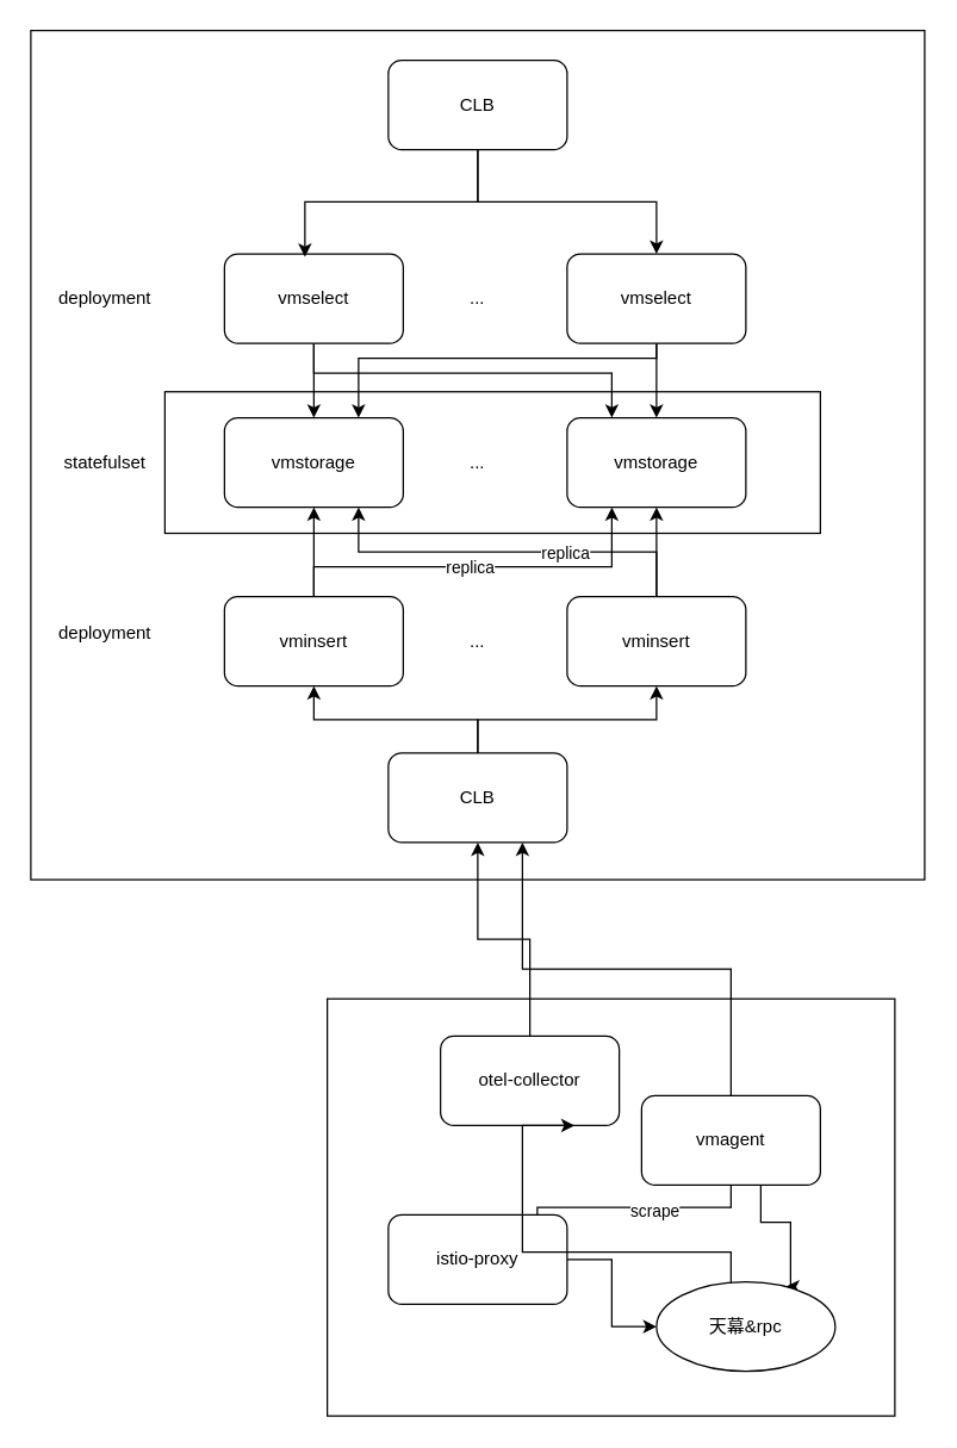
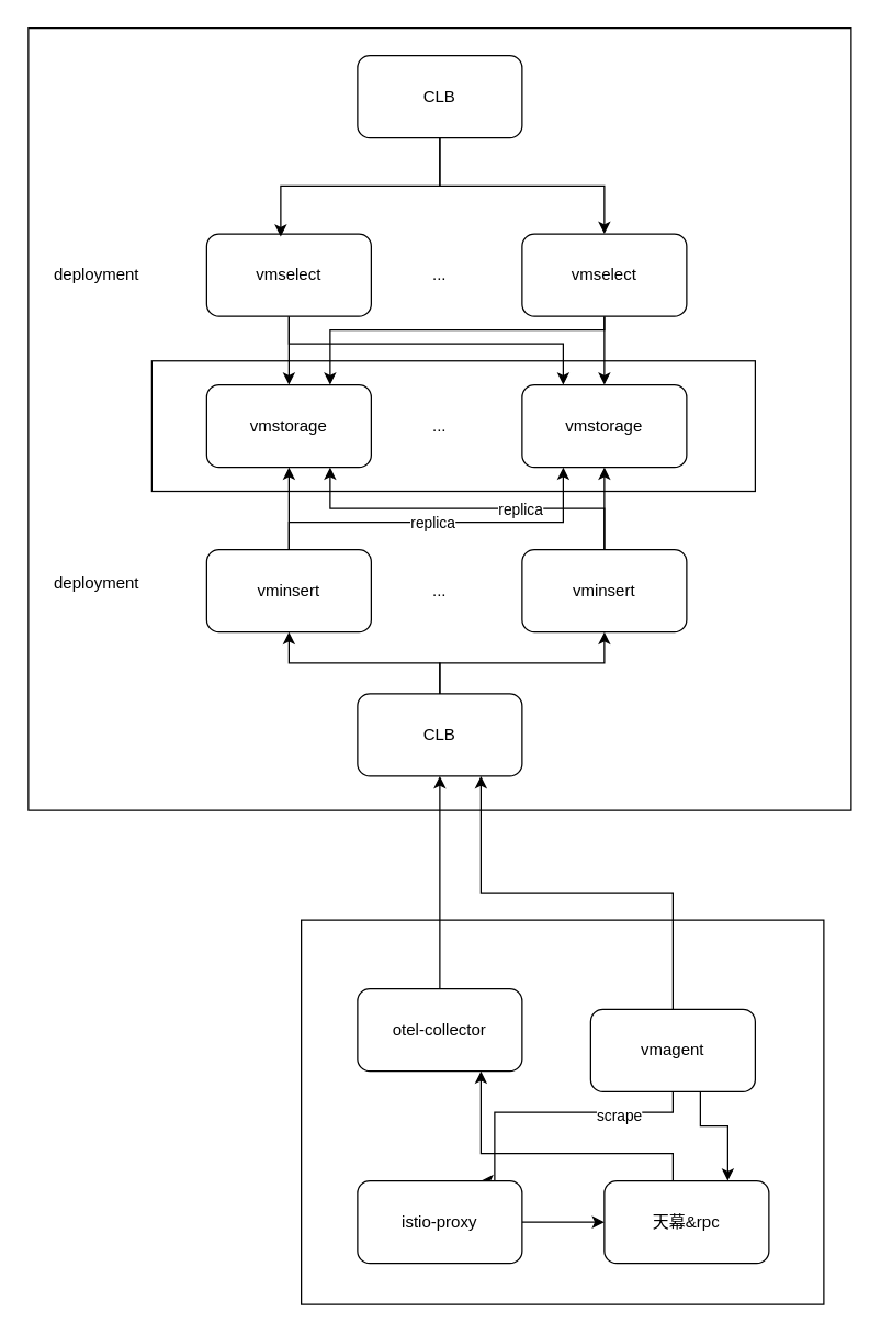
  <mxCell id="0" />
  <mxCell id="1" parent="0" />
  <mxCell id="2" value="" style="rounded=0;whiteSpace=wrap;html=1;" vertex="1" parent="1"><mxGeometry x="20" y="20" width="600" height="570" as="geometry" /></mxCell>
  <mxCell id="3" value="" style="rounded=0;whiteSpace=wrap;html=1;" vertex="1" parent="1"><mxGeometry x="219" y="670" width="381" height="280" as="geometry" /></mxCell>
  <mxCell id="4" value="" style="rounded=0;whiteSpace=wrap;html=1;" vertex="1" parent="1"><mxGeometry x="110" y="262.5" width="440" height="95" as="geometry" /></mxCell>
  <mxCell id="5" value="" style="edgeStyle=orthogonalEdgeStyle;rounded=0;orthogonalLoop=1;jettySize=auto;html=1;" edge="1" parent="1" source="7" target="12"><mxGeometry relative="1" as="geometry" /></mxCell>
  <mxCell id="6" style="edgeStyle=orthogonalEdgeStyle;rounded=0;orthogonalLoop=1;jettySize=auto;html=1;entryX=0.25;entryY=0;entryDx=0;entryDy=0;" edge="1" parent="1" source="7" target="13"><mxGeometry relative="1" as="geometry"><Array as="points"><mxPoint x="210" y="250" /><mxPoint x="410" y="250" /></Array></mxGeometry></mxCell>
  <mxCell id="7" value="vmselect" style="rounded=1;whiteSpace=wrap;html=1;" vertex="1" parent="1"><mxGeometry x="150" y="170" width="120" height="60" as="geometry" /></mxCell>
  <mxCell id="8" value="" style="edgeStyle=orthogonalEdgeStyle;rounded=0;orthogonalLoop=1;jettySize=auto;html=1;" edge="1" parent="1" source="10" target="13"><mxGeometry relative="1" as="geometry" /></mxCell>
  <mxCell id="9" style="edgeStyle=orthogonalEdgeStyle;rounded=0;orthogonalLoop=1;jettySize=auto;html=1;entryX=0.75;entryY=0;entryDx=0;entryDy=0;" edge="1" parent="1" source="10" target="12"><mxGeometry relative="1" as="geometry"><Array as="points"><mxPoint x="440" y="240" /><mxPoint x="240" y="240" /></Array></mxGeometry></mxCell>
  <mxCell id="10" value="vmselect" style="rounded=1;whiteSpace=wrap;html=1;" vertex="1" parent="1"><mxGeometry x="380" y="170" width="120" height="60" as="geometry" /></mxCell>
  <mxCell id="11" value="..." style="text;html=1;align=center;verticalAlign=middle;whiteSpace=wrap;rounded=0;" vertex="1" parent="1"><mxGeometry x="290" y="185" width="60" height="30" as="geometry" /></mxCell>
  <mxCell id="12" value="vmstorage" style="rounded=1;whiteSpace=wrap;html=1;" vertex="1" parent="1"><mxGeometry x="150" y="280" width="120" height="60" as="geometry" /></mxCell>
  <mxCell id="13" value="vmstorage" style="rounded=1;whiteSpace=wrap;html=1;" vertex="1" parent="1"><mxGeometry x="380" y="280" width="120" height="60" as="geometry" /></mxCell>
  <mxCell id="14" value="..." style="text;html=1;align=center;verticalAlign=middle;whiteSpace=wrap;rounded=0;" vertex="1" parent="1"><mxGeometry x="290" y="295" width="60" height="30" as="geometry" /></mxCell>
  <mxCell id="15" value="" style="edgeStyle=orthogonalEdgeStyle;rounded=0;orthogonalLoop=1;jettySize=auto;html=1;" edge="1" parent="1" source="18" target="12"><mxGeometry relative="1" as="geometry" /></mxCell>
  <mxCell id="16" style="edgeStyle=orthogonalEdgeStyle;rounded=0;orthogonalLoop=1;jettySize=auto;html=1;entryX=0.25;entryY=1;entryDx=0;entryDy=0;" edge="1" parent="1" source="18" target="13"><mxGeometry relative="1" as="geometry"><Array as="points"><mxPoint x="210" y="380" /><mxPoint x="410" y="380" /></Array></mxGeometry></mxCell>
  <mxCell id="17" value="replica" style="edgeLabel;html=1;align=center;verticalAlign=middle;resizable=0;points=[];" vertex="1" connectable="0" parent="16"><mxGeometry x="-0.046" relative="1" as="geometry"><mxPoint as="offset" /></mxGeometry></mxCell>
  <mxCell id="18" value="vminsert" style="rounded=1;whiteSpace=wrap;html=1;" vertex="1" parent="1"><mxGeometry x="150" y="400" width="120" height="60" as="geometry" /></mxCell>
  <mxCell id="19" value="" style="edgeStyle=orthogonalEdgeStyle;rounded=0;orthogonalLoop=1;jettySize=auto;html=1;" edge="1" parent="1" source="22" target="13"><mxGeometry relative="1" as="geometry" /></mxCell>
  <mxCell id="20" style="edgeStyle=orthogonalEdgeStyle;rounded=0;orthogonalLoop=1;jettySize=auto;html=1;entryX=0.75;entryY=1;entryDx=0;entryDy=0;" edge="1" parent="1" source="22" target="12"><mxGeometry relative="1" as="geometry"><Array as="points"><mxPoint x="440" y="370" /><mxPoint x="240" y="370" /></Array></mxGeometry></mxCell>
  <mxCell id="21" value="replica" style="edgeLabel;html=1;align=center;verticalAlign=middle;resizable=0;points=[];" vertex="1" connectable="0" parent="20"><mxGeometry x="-0.292" relative="1" as="geometry"><mxPoint as="offset" /></mxGeometry></mxCell>
  <mxCell id="22" value="vminsert" style="rounded=1;whiteSpace=wrap;html=1;" vertex="1" parent="1"><mxGeometry x="380" y="400" width="120" height="60" as="geometry" /></mxCell>
  <mxCell id="23" value="..." style="text;html=1;align=center;verticalAlign=middle;whiteSpace=wrap;rounded=0;" vertex="1" parent="1"><mxGeometry x="290" y="415" width="60" height="30" as="geometry" /></mxCell>
- <mxCell id="24" value="statefulset" style="text;html=1;align=center;verticalAlign=middle;whiteSpace=wrap;rounded=0;" vertex="1" parent="1"><mxGeometry x="30" y="295" width="80" height="30" as="geometry" /></mxCell>
  <mxCell id="25" value="deployment" style="text;html=1;align=center;verticalAlign=middle;whiteSpace=wrap;rounded=0;" vertex="1" parent="1"><mxGeometry x="40" y="185" width="60" height="30" as="geometry" /></mxCell>
  <mxCell id="26" value="deployment" style="text;html=1;align=center;verticalAlign=middle;whiteSpace=wrap;rounded=0;" vertex="1" parent="1"><mxGeometry x="40" y="410" width="60" height="30" as="geometry" /></mxCell>
  <mxCell id="27" style="edgeStyle=orthogonalEdgeStyle;rounded=0;orthogonalLoop=1;jettySize=auto;html=1;entryX=0.5;entryY=0;entryDx=0;entryDy=0;" edge="1" parent="1" source="28" target="10"><mxGeometry relative="1" as="geometry" /></mxCell>
  <mxCell id="28" value="CLB" style="rounded=1;whiteSpace=wrap;html=1;" vertex="1" parent="1"><mxGeometry x="260" y="40" width="120" height="60" as="geometry" /></mxCell>
  <mxCell id="29" style="edgeStyle=orthogonalEdgeStyle;rounded=0;orthogonalLoop=1;jettySize=auto;html=1;entryX=0.45;entryY=0.033;entryDx=0;entryDy=0;entryPerimeter=0;" edge="1" parent="1" source="28" target="7"><mxGeometry relative="1" as="geometry" /></mxCell>
  <mxCell id="30" style="edgeStyle=orthogonalEdgeStyle;rounded=0;orthogonalLoop=1;jettySize=auto;html=1;" edge="1" parent="1" source="32" target="18"><mxGeometry relative="1" as="geometry" /></mxCell>
  <mxCell id="31" style="edgeStyle=orthogonalEdgeStyle;rounded=0;orthogonalLoop=1;jettySize=auto;html=1;entryX=0.5;entryY=1;entryDx=0;entryDy=0;" edge="1" parent="1" source="32" target="22"><mxGeometry relative="1" as="geometry" /></mxCell>
  <mxCell id="32" value="CLB" style="rounded=1;whiteSpace=wrap;html=1;" vertex="1" parent="1"><mxGeometry x="260" y="505" width="120" height="60" as="geometry" /></mxCell>
  <mxCell id="33" style="edgeStyle=orthogonalEdgeStyle;rounded=0;orthogonalLoop=1;jettySize=auto;html=1;entryX=0.5;entryY=1;entryDx=0;entryDy=0;" edge="1" parent="1" source="34" target="32"><mxGeometry relative="1" as="geometry" /></mxCell>
- <mxCell id="34" value="otel-collector" style="rounded=1;whiteSpace=wrap;html=1;" vertex="1" parent="1"><mxGeometry x="295" y="695" width="120" height="60" as="geometry" /></mxCell>
+ <mxCell id="34" value="otel-collector" style="rounded=1;whiteSpace=wrap;html=1;" vertex="1" parent="1"><mxGeometry x="260" y="720" width="120" height="60" as="geometry" /></mxCell>
  <mxCell id="35" style="edgeStyle=orthogonalEdgeStyle;rounded=0;orthogonalLoop=1;jettySize=auto;html=1;entryX=0.75;entryY=1;entryDx=0;entryDy=0;" edge="1" parent="1" source="39" target="32"><mxGeometry relative="1" as="geometry"><Array as="points"><mxPoint x="490" y="650" /><mxPoint x="350" y="650" /></Array></mxGeometry></mxCell>
  <mxCell id="36" style="edgeStyle=orthogonalEdgeStyle;rounded=0;orthogonalLoop=1;jettySize=auto;html=1;entryX=0.75;entryY=0;entryDx=0;entryDy=0;" edge="1" parent="1" source="39" target="41"><mxGeometry relative="1" as="geometry"><Array as="points"><mxPoint x="490" y="810" /><mxPoint x="360" y="810" /><mxPoint x="360" y="860" /></Array></mxGeometry></mxCell>
  <mxCell id="37" value="scrape" style="edgeLabel;html=1;align=center;verticalAlign=middle;resizable=0;points=[];" vertex="1" connectable="0" parent="36"><mxGeometry x="-0.464" y="2" relative="1" as="geometry"><mxPoint as="offset" /></mxGeometry></mxCell>
  <mxCell id="38" style="edgeStyle=orthogonalEdgeStyle;rounded=0;orthogonalLoop=1;jettySize=auto;html=1;entryX=0.75;entryY=0;entryDx=0;entryDy=0;" edge="1" parent="1" source="39" target="43"><mxGeometry relative="1" as="geometry"><Array as="points"><mxPoint x="510" y="820" /><mxPoint x="530" y="820" /></Array></mxGeometry></mxCell>
  <mxCell id="39" value="vmagent" style="rounded=1;whiteSpace=wrap;html=1;" vertex="1" parent="1"><mxGeometry x="430" y="735" width="120" height="60" as="geometry" /></mxCell>
  <mxCell id="40" value="" style="edgeStyle=orthogonalEdgeStyle;rounded=0;orthogonalLoop=1;jettySize=auto;html=1;" edge="1" parent="1" source="41" target="43"><mxGeometry relative="1" as="geometry" /></mxCell>
- <mxCell id="41" value="istio-proxy" style="rounded=1;whiteSpace=wrap;html=1;" vertex="1" parent="1"><mxGeometry x="260" y="815" width="120" height="60" as="geometry" /></mxCell>
+ <mxCell id="41" value="istio-proxy" style="rounded=1;whiteSpace=wrap;html=1;" vertex="1" parent="1"><mxGeometry x="260" y="860" width="120" height="60" as="geometry" /></mxCell>
  <mxCell id="42" style="edgeStyle=orthogonalEdgeStyle;rounded=0;orthogonalLoop=1;jettySize=auto;html=1;entryX=0.75;entryY=1;entryDx=0;entryDy=0;" edge="1" parent="1" source="43" target="34"><mxGeometry relative="1" as="geometry"><Array as="points"><mxPoint x="490" y="840" /><mxPoint x="350" y="840" /></Array></mxGeometry></mxCell>
- <mxCell id="43" value="天幕&amp;amp;rpc" style="ellipse;whiteSpace=wrap;html=1;" vertex="1" parent="1"><mxGeometry x="440" y="860" width="120" height="60" as="geometry" /></mxCell>
+ <mxCell id="43" value="天幕&amp;amp;rpc" style="rounded=1;whiteSpace=wrap;html=1;" vertex="1" parent="1"><mxGeometry x="440" y="860" width="120" height="60" as="geometry" /></mxCell>
